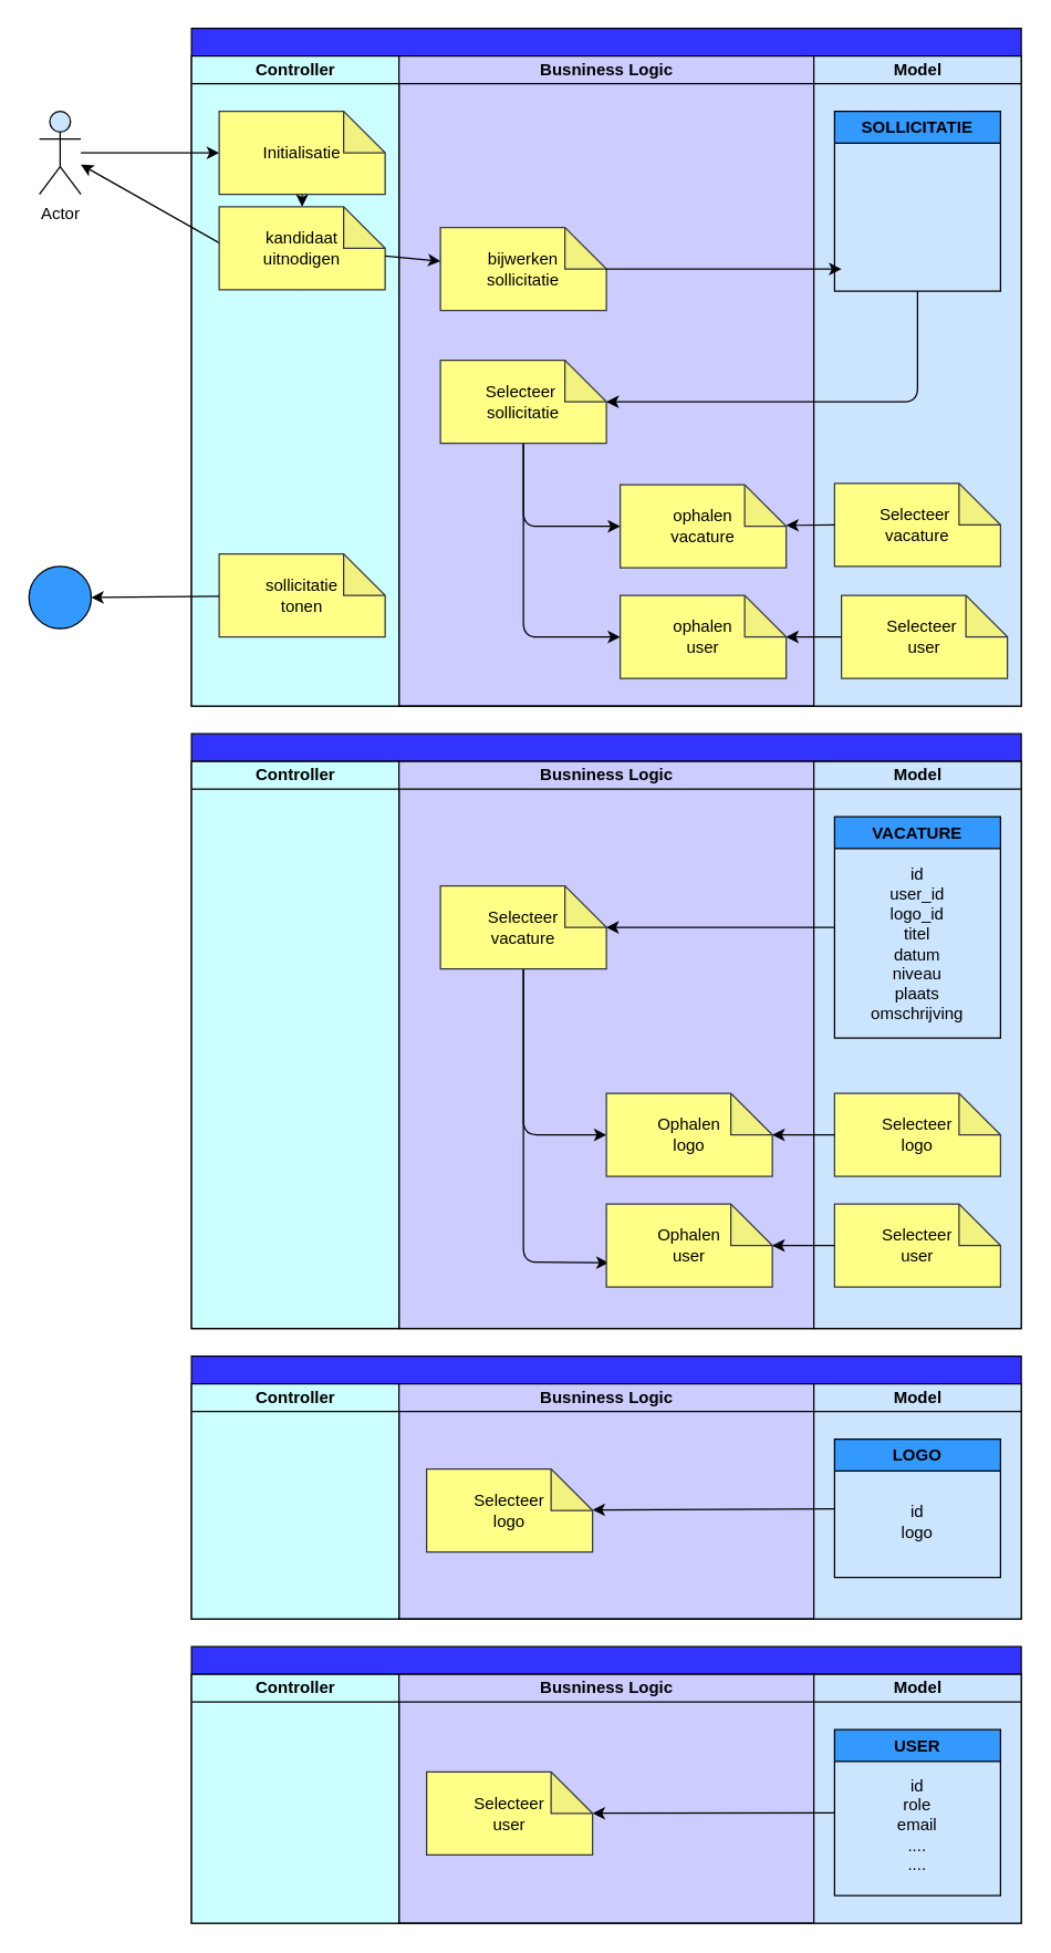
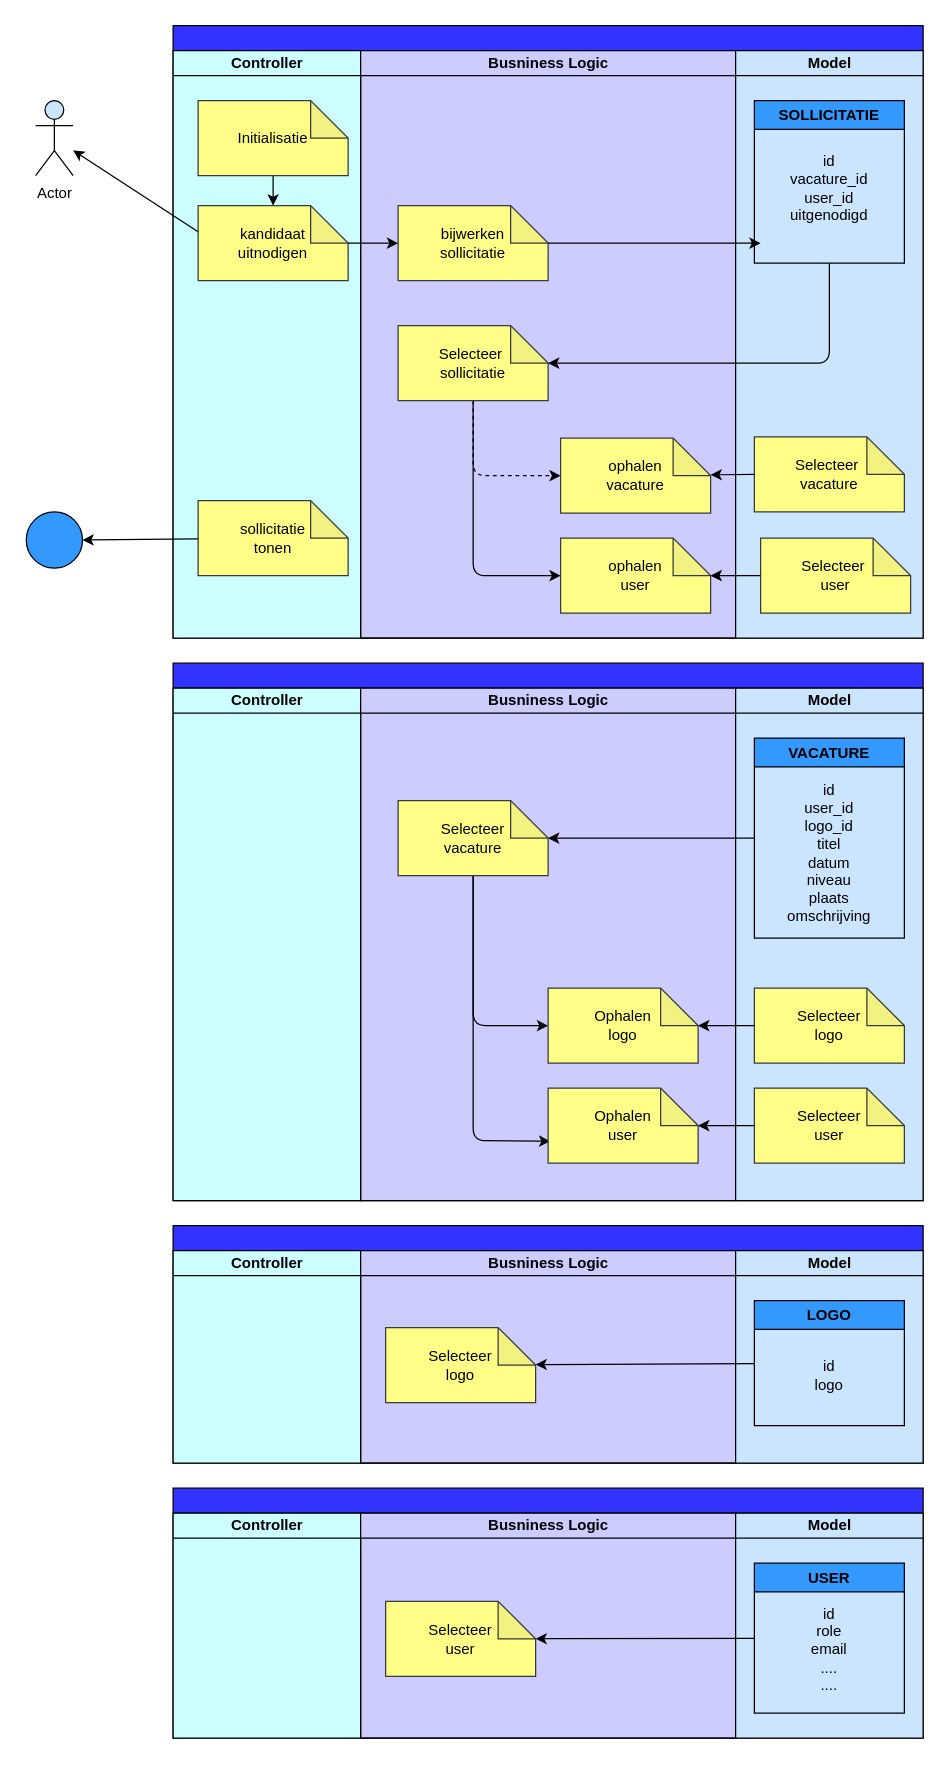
  <mxCell id="0" />
  <mxCell id="1" parent="0" />
  <mxCell id="2" value="" style="swimlane;childLayout=stackLayout;resizeParent=1;resizeParentMax=0;startSize=20;html=1;fillColor=#3333FF;strokeColor=#000000;fontColor=#000000;swimlaneFillColor=#CCCCFF;" vertex="1" parent="1"><mxGeometry x="138" y="20" width="600" height="490" as="geometry" /></mxCell>
  <mxCell id="3" value="&lt;font color=&quot;#000000&quot;&gt;Controller&lt;/font&gt;" style="swimlane;startSize=20;html=1;fillColor=#CCFFFF;labelBackgroundColor=none;swimlaneFillColor=#CCFFFF;strokeColor=#000000;" vertex="1" parent="2"><mxGeometry y="20" width="150" height="470" as="geometry" /></mxCell>
  <mxCell id="4" style="edgeStyle=none;html=1;exitX=0.5;exitY=1;exitDx=0;exitDy=0;exitPerimeter=0;entryX=0.5;entryY=0;entryDx=0;entryDy=0;entryPerimeter=0;strokeColor=#000000;" edge="1" parent="3" source="5" target="8"><mxGeometry relative="1" as="geometry" /></mxCell>
  <mxCell id="5" value="&lt;font color=&quot;#000000&quot;&gt;Initialisatie&lt;/font&gt;" style="shape=note;whiteSpace=wrap;html=1;backgroundOutline=1;darkOpacity=0.05;labelBackgroundColor=none;strokeColor=#36393d;fillColor=#ffff88;" vertex="1" parent="3"><mxGeometry x="20" y="40" width="120" height="60" as="geometry" /></mxCell>
  <mxCell id="6" value="&lt;font color=&quot;#000000&quot;&gt;sollicitatie&lt;br&gt;tonen&lt;br&gt;&lt;/font&gt;" style="shape=note;whiteSpace=wrap;html=1;backgroundOutline=1;darkOpacity=0.05;labelBackgroundColor=none;strokeColor=#36393d;fillColor=#ffff88;" vertex="1" parent="3"><mxGeometry x="20" y="360" width="120" height="60" as="geometry" /></mxCell>
  <mxCell id="7" style="edgeStyle=none;html=1;exitX=0.5;exitY=1;exitDx=0;exitDy=0;exitPerimeter=0;strokeColor=#000000;" edge="1" parent="3" source="8" target="59"><mxGeometry relative="1" as="geometry" /></mxCell>
- <mxCell id="8" value="&lt;font color=&quot;#000000&quot;&gt;kandidaat&lt;br&gt;uitnodigen&lt;br&gt;&lt;/font&gt;" style="shape=note;whiteSpace=wrap;html=1;backgroundOutline=1;darkOpacity=0.05;labelBackgroundColor=none;strokeColor=#36393d;fillColor=#ffff88;" vertex="1" parent="3"><mxGeometry x="20" y="109" width="120" height="60" as="geometry" /></mxCell>
+ <mxCell id="8" value="&lt;font color=&quot;#000000&quot;&gt;kandidaat&lt;br&gt;uitnodigen&lt;br&gt;&lt;/font&gt;" style="shape=note;whiteSpace=wrap;html=1;backgroundOutline=1;darkOpacity=0.05;labelBackgroundColor=none;strokeColor=#36393d;fillColor=#ffff88;" vertex="1" parent="3"><mxGeometry x="20" y="124" width="120" height="60" as="geometry" /></mxCell>
  <mxCell id="9" value="&lt;font color=&quot;#000000&quot;&gt;Busniness Logic&lt;/font&gt;" style="swimlane;startSize=20;html=1;fillColor=#CCCCFF;strokeColor=#000000;" vertex="1" parent="2"><mxGeometry x="150" y="20" width="300" height="470" as="geometry" /></mxCell>
  <mxCell id="10" value="&lt;font color=&quot;#000000&quot;&gt;bijwerken&lt;br&gt;sollicitatie&lt;br&gt;&lt;/font&gt;" style="shape=note;whiteSpace=wrap;html=1;backgroundOutline=1;darkOpacity=0.05;labelBackgroundColor=none;strokeColor=#36393d;fillColor=#ffff88;" vertex="1" parent="9"><mxGeometry x="30" y="124" width="120" height="60" as="geometry" /></mxCell>
- <mxCell id="11" style="edgeStyle=none;html=1;entryX=0;entryY=0.5;entryDx=0;entryDy=0;entryPerimeter=0;strokeColor=#000000;" edge="1" parent="9" source="13" target="14"><mxGeometry relative="1" as="geometry"><Array as="points"><mxPoint x="90" y="340" /></Array></mxGeometry></mxCell>
+ <mxCell id="11" style="edgeStyle=none;html=1;entryX=0;entryY=0.5;entryDx=0;entryDy=0;entryPerimeter=0;strokeColor=#000000;dashed=1;" edge="1" parent="9" source="13" target="14"><mxGeometry relative="1" as="geometry"><Array as="points"><mxPoint x="90" y="340" /></Array></mxGeometry></mxCell>
  <mxCell id="12" style="edgeStyle=none;html=1;entryX=0;entryY=0.5;entryDx=0;entryDy=0;entryPerimeter=0;strokeColor=#000000;" edge="1" parent="9" source="13" target="15"><mxGeometry relative="1" as="geometry"><Array as="points"><mxPoint x="90" y="420" /></Array></mxGeometry></mxCell>
  <mxCell id="13" value="&lt;font color=&quot;#000000&quot;&gt;Selecteer&amp;nbsp;&lt;br&gt;sollicitatie&lt;br&gt;&lt;/font&gt;" style="shape=note;whiteSpace=wrap;html=1;backgroundOutline=1;darkOpacity=0.05;labelBackgroundColor=none;strokeColor=#36393d;fillColor=#ffff88;" vertex="1" parent="9"><mxGeometry x="30" y="220" width="120" height="60" as="geometry" /></mxCell>
  <mxCell id="14" value="&lt;font color=&quot;#000000&quot;&gt;ophalen&lt;br&gt;vacature&lt;br&gt;&lt;/font&gt;" style="shape=note;whiteSpace=wrap;html=1;backgroundOutline=1;darkOpacity=0.05;labelBackgroundColor=none;strokeColor=#36393d;fillColor=#ffff88;" vertex="1" parent="9"><mxGeometry x="160" y="310" width="120" height="60" as="geometry" /></mxCell>
  <mxCell id="15" value="&lt;font color=&quot;#000000&quot;&gt;ophalen&lt;br&gt;user&lt;br&gt;&lt;/font&gt;" style="shape=note;whiteSpace=wrap;html=1;backgroundOutline=1;darkOpacity=0.05;labelBackgroundColor=none;strokeColor=#36393d;fillColor=#ffff88;" vertex="1" parent="9"><mxGeometry x="160" y="390" width="120" height="60" as="geometry" /></mxCell>
  <mxCell id="16" value="&lt;font color=&quot;#000000&quot;&gt;Model&lt;/font&gt;" style="swimlane;startSize=20;html=1;strokeColor=#000000;swimlaneFillColor=#CCE5FF;fillColor=#CCE5FF;" vertex="1" parent="2"><mxGeometry x="450" y="20" width="150" height="470" as="geometry" /></mxCell>
  <mxCell id="17" value="SOLLICITATIE" style="swimlane;whiteSpace=wrap;html=1;labelBackgroundColor=none;strokeColor=#000000;fontColor=#000000;fillColor=#3399FF;startSize=23;" vertex="1" parent="16"><mxGeometry x="15" y="40" width="120" height="130" as="geometry" /></mxCell>
+ <mxCell id="18" value="id&lt;br&gt;vacature_id&lt;br&gt;user_id&lt;br&gt;uitgenodigd" style="text;html=1;strokeColor=none;fillColor=none;align=center;verticalAlign=middle;whiteSpace=wrap;rounded=0;labelBackgroundColor=none;fontColor=#000000;" vertex="1" parent="17"><mxGeometry x="30" y="40" width="60" height="60" as="geometry" /></mxCell>
  <mxCell id="19" value="&lt;font color=&quot;#000000&quot;&gt;Selecteer&amp;nbsp;&lt;br&gt;vacature&lt;br&gt;&lt;/font&gt;" style="shape=note;whiteSpace=wrap;html=1;backgroundOutline=1;darkOpacity=0.05;labelBackgroundColor=none;strokeColor=#36393d;fillColor=#ffff88;" vertex="1" parent="16"><mxGeometry x="15" y="309" width="120" height="60" as="geometry" /></mxCell>
  <mxCell id="20" value="&lt;font color=&quot;#000000&quot;&gt;Selecteer&amp;nbsp;&lt;br&gt;user&lt;br&gt;&lt;/font&gt;" style="shape=note;whiteSpace=wrap;html=1;backgroundOutline=1;darkOpacity=0.05;labelBackgroundColor=none;strokeColor=#36393d;fillColor=#ffff88;" vertex="1" parent="16"><mxGeometry x="20" y="390" width="120" height="60" as="geometry" /></mxCell>
  <mxCell id="21" value="" style="edgeStyle=none;html=1;strokeColor=#000000;" edge="1" parent="2" source="8" target="10"><mxGeometry relative="1" as="geometry" /></mxCell>
  <mxCell id="22" style="edgeStyle=none;html=1;entryX=0;entryY=0;entryDx=120.0;entryDy=30;entryPerimeter=0;strokeColor=#000000;" edge="1" parent="2" source="17" target="13"><mxGeometry relative="1" as="geometry"><Array as="points"><mxPoint x="525.0" y="270" /></Array></mxGeometry></mxCell>
  <mxCell id="23" style="edgeStyle=none;html=1;exitX=0;exitY=0.5;exitDx=0;exitDy=0;exitPerimeter=0;strokeColor=#000000;" edge="1" parent="2" source="19" target="14"><mxGeometry relative="1" as="geometry" /></mxCell>
  <mxCell id="24" style="edgeStyle=none;html=1;entryX=0;entryY=0;entryDx=120;entryDy=30;entryPerimeter=0;strokeColor=#000000;" edge="1" parent="2" source="20" target="15"><mxGeometry relative="1" as="geometry" /></mxCell>
  <mxCell id="25" style="edgeStyle=none;html=1;strokeColor=#000000;" edge="1" parent="1" source="10"><mxGeometry relative="1" as="geometry"><mxPoint x="608" y="194" as="targetPoint" /></mxGeometry></mxCell>
  <mxCell id="26" value="" style="swimlane;childLayout=stackLayout;resizeParent=1;resizeParentMax=0;startSize=20;html=1;fillColor=#3333FF;strokeColor=#000000;fontColor=#000000;swimlaneFillColor=#CCCCFF;" vertex="1" parent="1"><mxGeometry x="138" y="530" width="600" height="430" as="geometry" /></mxCell>
  <mxCell id="27" value="&lt;font color=&quot;#000000&quot;&gt;Controller&lt;/font&gt;" style="swimlane;startSize=20;html=1;fillColor=#CCFFFF;labelBackgroundColor=none;swimlaneFillColor=#CCFFFF;strokeColor=#000000;" vertex="1" parent="26"><mxGeometry y="20" width="150" height="410" as="geometry" /></mxCell>
  <mxCell id="28" value="&lt;font color=&quot;#000000&quot;&gt;Busniness Logic&lt;/font&gt;" style="swimlane;startSize=20;html=1;fillColor=#CCCCFF;strokeColor=#000000;" vertex="1" parent="26"><mxGeometry x="150" y="20" width="300" height="410" as="geometry" /></mxCell>
  <mxCell id="29" style="edgeStyle=none;html=1;exitX=0.5;exitY=1;exitDx=0;exitDy=0;exitPerimeter=0;entryX=0;entryY=0.5;entryDx=0;entryDy=0;entryPerimeter=0;strokeColor=#000000;fontColor=#000000;" edge="1" parent="28" source="31" target="32"><mxGeometry relative="1" as="geometry"><Array as="points"><mxPoint x="90.0" y="270" /></Array></mxGeometry></mxCell>
  <mxCell id="30" style="edgeStyle=none;html=1;entryX=0.014;entryY=0.708;entryDx=0;entryDy=0;entryPerimeter=0;strokeColor=#000000;" edge="1" parent="28" source="31" target="33"><mxGeometry relative="1" as="geometry"><Array as="points"><mxPoint x="90" y="362" /></Array></mxGeometry></mxCell>
  <mxCell id="31" value="&lt;font color=&quot;#000000&quot;&gt;Selecteer&lt;br&gt;vacature&lt;br&gt;&lt;/font&gt;" style="shape=note;whiteSpace=wrap;html=1;backgroundOutline=1;darkOpacity=0.05;labelBackgroundColor=none;strokeColor=#36393d;fillColor=#ffff88;" vertex="1" parent="28"><mxGeometry x="30" y="90" width="120" height="60" as="geometry" /></mxCell>
  <mxCell id="32" value="&lt;font color=&quot;#000000&quot;&gt;Ophalen&lt;br&gt;logo&lt;br&gt;&lt;/font&gt;" style="shape=note;whiteSpace=wrap;html=1;backgroundOutline=1;darkOpacity=0.05;labelBackgroundColor=none;strokeColor=#36393d;fillColor=#ffff88;" vertex="1" parent="28"><mxGeometry x="150" y="240" width="120" height="60" as="geometry" /></mxCell>
  <mxCell id="33" value="&lt;font color=&quot;#000000&quot;&gt;Ophalen&lt;br&gt;user&lt;br&gt;&lt;/font&gt;" style="shape=note;whiteSpace=wrap;html=1;backgroundOutline=1;darkOpacity=0.05;labelBackgroundColor=none;strokeColor=#36393d;fillColor=#ffff88;" vertex="1" parent="28"><mxGeometry x="150" y="320" width="120" height="60" as="geometry" /></mxCell>
  <mxCell id="34" value="&lt;font color=&quot;#000000&quot;&gt;Model&lt;/font&gt;" style="swimlane;startSize=20;html=1;strokeColor=#000000;swimlaneFillColor=#CCE5FF;fillColor=#CCE5FF;" vertex="1" parent="26"><mxGeometry x="450" y="20" width="150" height="410" as="geometry" /></mxCell>
  <mxCell id="35" value="VACATURE" style="swimlane;whiteSpace=wrap;html=1;labelBackgroundColor=none;strokeColor=#000000;fontColor=#000000;fillColor=#3399FF;" vertex="1" parent="34"><mxGeometry x="15" y="40" width="120" height="160" as="geometry" /></mxCell>
  <mxCell id="36" value="id&lt;br&gt;user_id&lt;br&gt;logo_id&lt;br&gt;titel&lt;br&gt;datum&lt;br&gt;niveau&lt;br&gt;plaats&lt;br&gt;omschrijving" style="text;html=1;strokeColor=none;fillColor=none;align=center;verticalAlign=middle;whiteSpace=wrap;rounded=0;labelBackgroundColor=none;fontColor=#000000;" vertex="1" parent="35"><mxGeometry x="30" y="27" width="60" height="130" as="geometry" /></mxCell>
  <mxCell id="37" value="&lt;font color=&quot;#000000&quot;&gt;Selecteer&lt;br&gt;logo&lt;/font&gt;" style="shape=note;whiteSpace=wrap;html=1;backgroundOutline=1;darkOpacity=0.05;labelBackgroundColor=none;strokeColor=#36393d;fillColor=#ffff88;" vertex="1" parent="34"><mxGeometry x="15" y="240" width="120" height="60" as="geometry" /></mxCell>
  <mxCell id="38" value="&lt;font color=&quot;#000000&quot;&gt;Selecteer&lt;br&gt;user&lt;/font&gt;" style="shape=note;whiteSpace=wrap;html=1;backgroundOutline=1;darkOpacity=0.05;labelBackgroundColor=none;strokeColor=#36393d;fillColor=#ffff88;" vertex="1" parent="34"><mxGeometry x="15" y="320" width="120" height="60" as="geometry" /></mxCell>
  <mxCell id="39" style="edgeStyle=none;html=1;strokeColor=#000000;fontColor=#000000;" edge="1" parent="26" source="35" target="31"><mxGeometry relative="1" as="geometry" /></mxCell>
  <mxCell id="40" value="" style="edgeStyle=none;html=1;strokeColor=#000000;" edge="1" parent="26" source="37" target="32"><mxGeometry relative="1" as="geometry" /></mxCell>
  <mxCell id="41" value="" style="edgeStyle=none;html=1;strokeColor=#000000;" edge="1" parent="26" source="38" target="33"><mxGeometry relative="1" as="geometry" /></mxCell>
  <mxCell id="42" value="" style="swimlane;childLayout=stackLayout;resizeParent=1;resizeParentMax=0;startSize=20;html=1;fillColor=#3333FF;strokeColor=#000000;fontColor=#000000;swimlaneFillColor=#CCCCFF;" vertex="1" parent="1"><mxGeometry x="138" y="980" width="600" height="190" as="geometry" /></mxCell>
  <mxCell id="43" value="&lt;font color=&quot;#000000&quot;&gt;Controller&lt;/font&gt;" style="swimlane;startSize=20;html=1;fillColor=#CCFFFF;labelBackgroundColor=none;swimlaneFillColor=#CCFFFF;strokeColor=#000000;" vertex="1" parent="42"><mxGeometry y="20" width="150" height="170" as="geometry" /></mxCell>
  <mxCell id="44" value="&lt;font color=&quot;#000000&quot;&gt;Busniness Logic&lt;/font&gt;" style="swimlane;startSize=20;html=1;fillColor=#CCCCFF;strokeColor=#000000;" vertex="1" parent="42"><mxGeometry x="150" y="20" width="300" height="170" as="geometry" /></mxCell>
  <mxCell id="45" value="&lt;font color=&quot;#000000&quot;&gt;Selecteer&lt;br&gt;logo&lt;/font&gt;" style="shape=note;whiteSpace=wrap;html=1;backgroundOutline=1;darkOpacity=0.05;labelBackgroundColor=none;strokeColor=#36393d;fillColor=#ffff88;" vertex="1" parent="44"><mxGeometry x="20.0" y="61.5" width="120" height="60" as="geometry" /></mxCell>
  <mxCell id="46" value="&lt;font color=&quot;#000000&quot;&gt;Model&lt;/font&gt;" style="swimlane;startSize=20;html=1;strokeColor=#000000;swimlaneFillColor=#CCE5FF;fillColor=#CCE5FF;" vertex="1" parent="42"><mxGeometry x="450" y="20" width="150" height="170" as="geometry" /></mxCell>
  <mxCell id="47" value="LOGO" style="swimlane;whiteSpace=wrap;html=1;labelBackgroundColor=none;strokeColor=#000000;fontColor=#000000;fillColor=#3399FF;" vertex="1" parent="46"><mxGeometry x="15" y="40" width="120" height="100" as="geometry" /></mxCell>
  <mxCell id="48" value="id&lt;br&gt;logo" style="text;html=1;strokeColor=none;fillColor=none;align=center;verticalAlign=middle;whiteSpace=wrap;rounded=0;labelBackgroundColor=none;fontColor=#000000;" vertex="1" parent="47"><mxGeometry x="30" y="21.5" width="60" height="77" as="geometry" /></mxCell>
  <mxCell id="49" style="edgeStyle=none;html=1;strokeColor=#000000;" edge="1" parent="42" source="47" target="45"><mxGeometry relative="1" as="geometry" /></mxCell>
  <mxCell id="50" value="" style="swimlane;childLayout=stackLayout;resizeParent=1;resizeParentMax=0;startSize=20;html=1;fillColor=#3333FF;strokeColor=#000000;fontColor=#000000;swimlaneFillColor=#CCCCFF;" vertex="1" parent="1"><mxGeometry x="138" y="1190" width="600" height="200" as="geometry" /></mxCell>
  <mxCell id="51" value="&lt;font color=&quot;#000000&quot;&gt;Controller&lt;/font&gt;" style="swimlane;startSize=20;html=1;fillColor=#CCFFFF;labelBackgroundColor=none;swimlaneFillColor=#CCFFFF;strokeColor=#000000;" vertex="1" parent="50"><mxGeometry y="20" width="150" height="180" as="geometry" /></mxCell>
  <mxCell id="52" value="&lt;font color=&quot;#000000&quot;&gt;Busniness Logic&lt;/font&gt;" style="swimlane;startSize=20;html=1;fillColor=#CCCCFF;strokeColor=#000000;" vertex="1" parent="50"><mxGeometry x="150" y="20" width="300" height="180" as="geometry" /></mxCell>
  <mxCell id="53" value="&lt;font color=&quot;#000000&quot;&gt;Selecteer&lt;br&gt;user&lt;/font&gt;" style="shape=note;whiteSpace=wrap;html=1;backgroundOutline=1;darkOpacity=0.05;labelBackgroundColor=none;strokeColor=#36393d;fillColor=#ffff88;" vertex="1" parent="52"><mxGeometry x="20.0" y="70.5" width="120" height="60" as="geometry" /></mxCell>
  <mxCell id="54" value="&lt;font color=&quot;#000000&quot;&gt;Model&lt;/font&gt;" style="swimlane;startSize=20;html=1;strokeColor=#000000;swimlaneFillColor=#CCE5FF;fillColor=#CCE5FF;" vertex="1" parent="50"><mxGeometry x="450" y="20" width="150" height="180" as="geometry" /></mxCell>
  <mxCell id="55" value="USER" style="swimlane;whiteSpace=wrap;html=1;labelBackgroundColor=none;strokeColor=#000000;fontColor=#000000;fillColor=#3399FF;" vertex="1" parent="54"><mxGeometry x="15" y="40" width="120" height="120" as="geometry" /></mxCell>
  <mxCell id="56" value="id&lt;br&gt;role&lt;br&gt;email&lt;br&gt;....&lt;br&gt;...." style="text;html=1;strokeColor=none;fillColor=none;align=center;verticalAlign=middle;whiteSpace=wrap;rounded=0;labelBackgroundColor=none;fontColor=#000000;" vertex="1" parent="55"><mxGeometry x="30" y="30" width="60" height="77" as="geometry" /></mxCell>
  <mxCell id="57" style="edgeStyle=none;html=1;entryX=0;entryY=0;entryDx=120;entryDy=30;entryPerimeter=0;strokeColor=#000000;" edge="1" parent="50" source="55" target="53"><mxGeometry relative="1" as="geometry" /></mxCell>
- <mxCell id="58" style="edgeStyle=none;html=1;entryX=0;entryY=0.5;entryDx=0;entryDy=0;entryPerimeter=0;strokeColor=#000000;" edge="1" parent="1" source="59" target="5"><mxGeometry relative="1" as="geometry" /></mxCell>
  <mxCell id="59" value="Actor" style="shape=umlActor;verticalLabelPosition=bottom;verticalAlign=top;html=1;outlineConnect=0;labelBackgroundColor=none;strokeColor=#000000;fontColor=#000000;fillColor=#CCE5FF;" vertex="1" parent="1"><mxGeometry x="28" y="80" width="30" height="60" as="geometry" /></mxCell>
  <mxCell id="60" value="" style="ellipse;whiteSpace=wrap;html=1;aspect=fixed;labelBackgroundColor=none;strokeColor=#000000;fontColor=#000000;fillColor=#3399FF;" vertex="1" parent="1"><mxGeometry x="20.5" y="409" width="45" height="45" as="geometry" /></mxCell>
  <mxCell id="61" style="edgeStyle=none;html=1;entryX=1;entryY=0.5;entryDx=0;entryDy=0;strokeColor=#000000;" edge="1" parent="1" source="6" target="60"><mxGeometry relative="1" as="geometry" /></mxCell>
